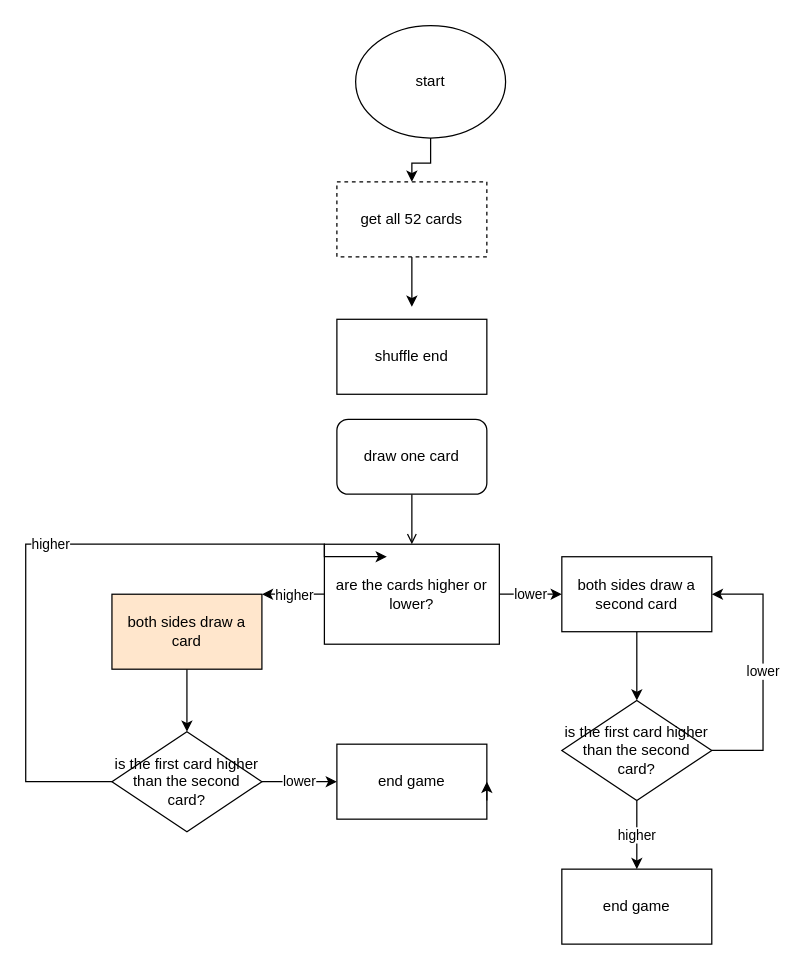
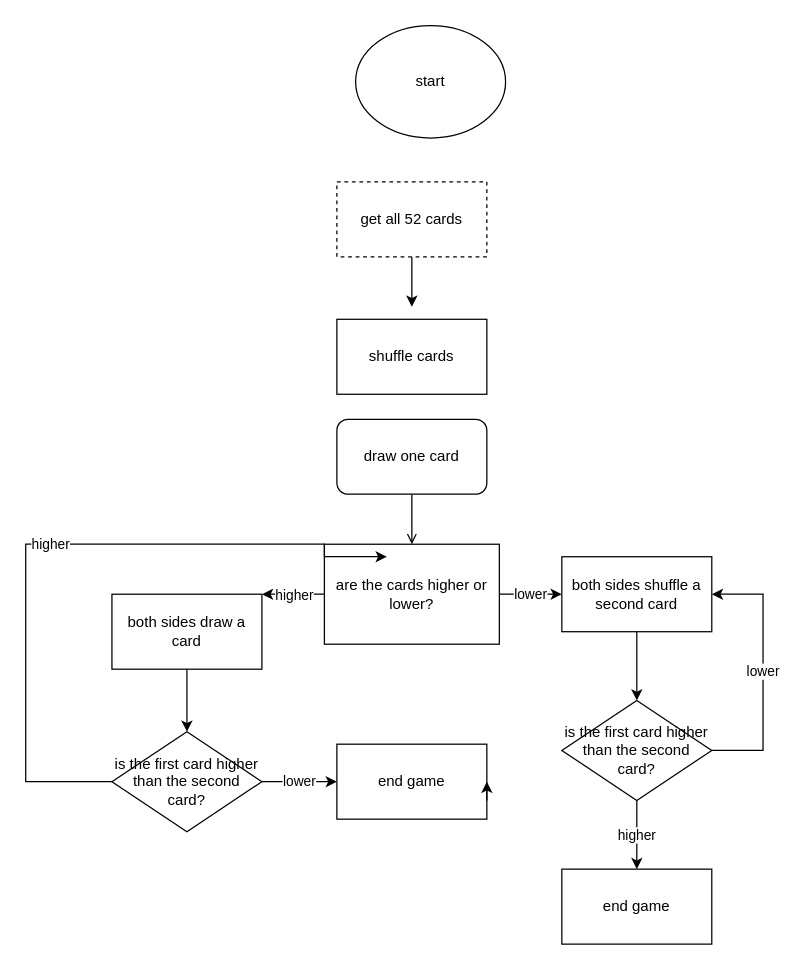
  <mxCell id="0" />
  <mxCell id="1" parent="0" />
- <mxCell id="2" style="edgeStyle=orthogonalEdgeStyle;rounded=0;orthogonalLoop=1;jettySize=auto;html=1;" parent="1" source="3" target="5" edge="1"><mxGeometry relative="1" as="geometry"><mxPoint x="329" y="165" as="targetPoint" /></mxGeometry></mxCell>
  <mxCell id="3" value="start" style="ellipse;whiteSpace=wrap;html=1;" parent="1" vertex="1"><mxGeometry x="284" y="20" width="120" height="90" as="geometry" /></mxCell>
  <mxCell id="4" style="edgeStyle=orthogonalEdgeStyle;rounded=0;orthogonalLoop=1;jettySize=auto;html=1;" parent="1" source="5" edge="1"><mxGeometry relative="1" as="geometry"><mxPoint x="329" y="245" as="targetPoint" /></mxGeometry></mxCell>
  <mxCell id="5" value="get all 52 cards" style="rounded=0;whiteSpace=wrap;html=1;dashed=1;" parent="1" vertex="1"><mxGeometry x="269" y="145" width="120" height="60" as="geometry" /></mxCell>
- <mxCell id="6" value="shuffle end" style="rounded=0;whiteSpace=wrap;html=1;" parent="1" vertex="1"><mxGeometry x="269" y="255" width="120" height="60" as="geometry" /></mxCell>
+ <mxCell id="6" value="shuffle cards" style="rounded=0;whiteSpace=wrap;html=1;" parent="1" vertex="1"><mxGeometry x="269" y="255" width="120" height="60" as="geometry" /></mxCell>
  <mxCell id="7" style="edgeStyle=orthogonalEdgeStyle;rounded=0;orthogonalLoop=1;jettySize=auto;html=1;endArrow=open;" parent="1" source="8" target="11" edge="1"><mxGeometry relative="1" as="geometry"><mxPoint x="329" y="445" as="targetPoint" /></mxGeometry></mxCell>
  <mxCell id="8" value="draw one card" style="whiteSpace=wrap;html=1;rounded=1;" parent="1" vertex="1"><mxGeometry x="269" y="335" width="120" height="60" as="geometry" /></mxCell>
  <mxCell id="9" value="higher" style="edgeStyle=orthogonalEdgeStyle;rounded=0;orthogonalLoop=1;jettySize=auto;html=1;" parent="1" source="11" edge="1"><mxGeometry relative="1" as="geometry"><mxPoint x="209" y="475" as="targetPoint" /></mxGeometry></mxCell>
  <mxCell id="10" value="lower" style="edgeStyle=orthogonalEdgeStyle;rounded=0;orthogonalLoop=1;jettySize=auto;html=1;exitX=1;exitY=0.5;exitDx=0;exitDy=0;" parent="1" source="11" edge="1"><mxGeometry relative="1" as="geometry"><mxPoint x="449" y="475" as="targetPoint" /></mxGeometry></mxCell>
  <mxCell id="11" value="are the cards higher or lower?" style="whiteSpace=wrap;html=1;rounded=0;" parent="1" vertex="1"><mxGeometry x="259" y="435" width="140" height="80" as="geometry" /></mxCell>
  <mxCell id="12" style="edgeStyle=orthogonalEdgeStyle;rounded=0;orthogonalLoop=1;jettySize=auto;html=1;" parent="1" source="13" target="16" edge="1"><mxGeometry relative="1" as="geometry"><mxPoint x="149" y="655" as="targetPoint" /></mxGeometry></mxCell>
- <mxCell id="13" value="both sides draw a card" style="rounded=0;whiteSpace=wrap;html=1;fillColor=#ffe6cc;" parent="1" vertex="1"><mxGeometry x="89" y="475" width="120" height="60" as="geometry" /></mxCell>
+ <mxCell id="13" value="both sides draw a card" style="rounded=0;whiteSpace=wrap;html=1;" parent="1" vertex="1"><mxGeometry x="89" y="475" width="120" height="60" as="geometry" /></mxCell>
  <mxCell id="14" value="higher" style="edgeStyle=orthogonalEdgeStyle;rounded=0;orthogonalLoop=1;jettySize=auto;html=1;entryX=0.357;entryY=0.125;entryDx=0;entryDy=0;entryPerimeter=0;" parent="1" source="16" target="11" edge="1"><mxGeometry relative="1" as="geometry"><mxPoint x="259" y="415" as="targetPoint" /><Array as="points"><mxPoint x="20" y="625" /><mxPoint x="20" y="435" /><mxPoint x="259" y="435" /><mxPoint x="259" y="445" /></Array></mxGeometry></mxCell>
  <mxCell id="15" value="lower" style="edgeStyle=orthogonalEdgeStyle;rounded=0;orthogonalLoop=1;jettySize=auto;html=1;" parent="1" source="16" target="17" edge="1"><mxGeometry relative="1" as="geometry"><mxPoint x="249" y="685" as="targetPoint" /></mxGeometry></mxCell>
  <mxCell id="16" value="is the first card higher than the second card?" style="rhombus;whiteSpace=wrap;html=1;" parent="1" vertex="1"><mxGeometry x="89" y="585" width="120" height="80" as="geometry" /></mxCell>
  <mxCell id="17" value="end game" style="rounded=0;whiteSpace=wrap;html=1;" parent="1" vertex="1"><mxGeometry x="269" y="595" width="120" height="60" as="geometry" /></mxCell>
  <mxCell id="18" style="edgeStyle=orthogonalEdgeStyle;rounded=0;orthogonalLoop=1;jettySize=auto;html=1;exitX=1;exitY=0.75;exitDx=0;exitDy=0;entryX=1;entryY=0.5;entryDx=0;entryDy=0;" parent="1" source="17" target="17" edge="1"><mxGeometry relative="1" as="geometry" /></mxCell>
  <mxCell id="19" style="edgeStyle=orthogonalEdgeStyle;rounded=0;orthogonalLoop=1;jettySize=auto;html=1;entryX=0.5;entryY=0;entryDx=0;entryDy=0;" parent="1" source="20" target="23" edge="1"><mxGeometry relative="1" as="geometry" /></mxCell>
- <mxCell id="20" value="both sides draw a second card" style="rounded=0;whiteSpace=wrap;html=1;" parent="1" vertex="1"><mxGeometry x="449" y="445" width="120" height="60" as="geometry" /></mxCell>
+ <mxCell id="20" value="both sides shuffle a second card" style="rounded=0;whiteSpace=wrap;html=1;" parent="1" vertex="1"><mxGeometry x="449" y="445" width="120" height="60" as="geometry" /></mxCell>
  <mxCell id="21" value="higher" style="edgeStyle=orthogonalEdgeStyle;rounded=0;orthogonalLoop=1;jettySize=auto;html=1;" parent="1" source="23" target="24" edge="1"><mxGeometry relative="1" as="geometry"><mxPoint x="509" y="695" as="targetPoint" /></mxGeometry></mxCell>
  <mxCell id="22" value="lower" style="edgeStyle=orthogonalEdgeStyle;rounded=0;orthogonalLoop=1;jettySize=auto;html=1;" parent="1" source="23" target="20" edge="1"><mxGeometry relative="1" as="geometry"><mxPoint x="609" y="475" as="targetPoint" /><Array as="points"><mxPoint x="610" y="600" /><mxPoint x="610" y="475" /></Array></mxGeometry></mxCell>
  <mxCell id="23" value="is the first card higher than the second card?" style="rhombus;whiteSpace=wrap;html=1;" parent="1" vertex="1"><mxGeometry x="449" y="560" width="120" height="80" as="geometry" /></mxCell>
  <mxCell id="24" value="end game" style="rounded=0;whiteSpace=wrap;html=1;" parent="1" vertex="1"><mxGeometry x="449" y="695" width="120" height="60" as="geometry" /></mxCell>
